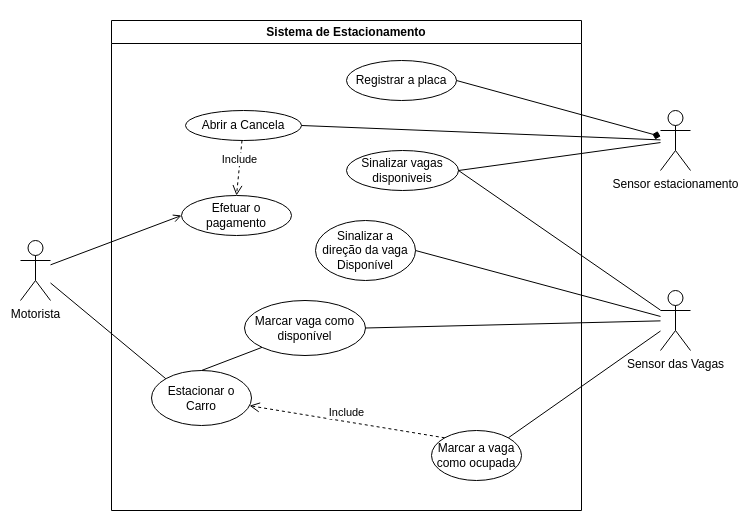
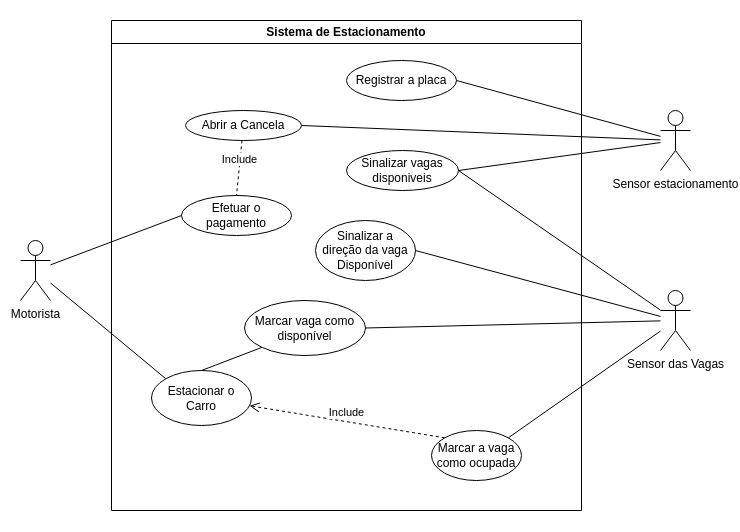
  <mxCell id="0" />
  <mxCell id="1" parent="0" />
  <mxCell id="2" value="Sistema de Estacionamento" style="swimlane;whiteSpace=wrap;html=1;" vertex="1" parent="1"><mxGeometry x="111" y="20" width="470" height="490" as="geometry" /></mxCell>
  <mxCell id="3" value="Estacionar o Carro" style="ellipse;whiteSpace=wrap;html=1;" vertex="1" parent="2"><mxGeometry x="40" y="350" width="100" height="55" as="geometry" /></mxCell>
  <mxCell id="4" value="Sinalizar vagas disponiveis" style="ellipse;whiteSpace=wrap;html=1;" vertex="1" parent="2"><mxGeometry x="235" y="130" width="112" height="40" as="geometry" /></mxCell>
  <mxCell id="5" value="Marcar a vaga como ocupada" style="ellipse;whiteSpace=wrap;html=1;" vertex="1" parent="2"><mxGeometry x="320" y="410" width="90" height="50" as="geometry" /></mxCell>
  <mxCell id="6" value="Include" style="html=1;verticalAlign=bottom;endArrow=open;dashed=1;endSize=8;curved=0;rounded=0;exitX=0;exitY=0;exitDx=0;exitDy=0;" edge="1" parent="2" source="5" target="3"><mxGeometry relative="1" as="geometry"><mxPoint x="90" y="250" as="sourcePoint" /><mxPoint x="206" y="280" as="targetPoint" /></mxGeometry></mxCell>
  <mxCell id="7" value="Marcar vaga como disponível" style="ellipse;whiteSpace=wrap;html=1;" vertex="1" parent="2"><mxGeometry x="133" y="280" width="121" height="55" as="geometry" /></mxCell>
  <mxCell id="8" value="Sinalizar a direção da vaga Disponível" style="ellipse;whiteSpace=wrap;html=1;" vertex="1" parent="2"><mxGeometry x="204" y="200" width="100" height="60" as="geometry" /></mxCell>
  <mxCell id="9" value="" style="endArrow=none;html=1;rounded=0;entryX=0;entryY=1;entryDx=0;entryDy=0;exitX=0.5;exitY=0;exitDx=0;exitDy=0;" edge="1" parent="2" source="3" target="7"><mxGeometry width="50" height="50" relative="1" as="geometry"><mxPoint x="150" y="280" as="sourcePoint" /><mxPoint x="200" y="230" as="targetPoint" /></mxGeometry></mxCell>
  <mxCell id="10" value="Registrar a placa" style="ellipse;whiteSpace=wrap;html=1;" vertex="1" parent="2"><mxGeometry x="235" y="40" width="110" height="40" as="geometry" /></mxCell>
  <mxCell id="11" value="Abrir a Cancela" style="ellipse;whiteSpace=wrap;html=1;" vertex="1" parent="2"><mxGeometry x="74" y="90" width="116" height="30" as="geometry" /></mxCell>
  <mxCell id="12" value="Efetuar o pagamento" style="ellipse;whiteSpace=wrap;html=1;" vertex="1" parent="2"><mxGeometry x="70" y="175" width="110" height="40" as="geometry" /></mxCell>
- <mxCell id="13" value="Include" style="html=1;verticalAlign=bottom;endArrow=open;dashed=1;endSize=8;curved=0;rounded=0;entryX=0.5;entryY=0;entryDx=0;entryDy=0;" edge="1" parent="2" source="11" target="12"><mxGeometry relative="1" as="geometry"><mxPoint x="290" y="290" as="sourcePoint" /><mxPoint x="210" y="290" as="targetPoint" /></mxGeometry></mxCell>
+ <mxCell id="13" value="Include" style="html=1;verticalAlign=bottom;endArrow=none;dashed=1;endSize=8;curved=0;rounded=0;entryX=0.5;entryY=0;entryDx=0;entryDy=0;" edge="1" parent="2" source="11" target="12"><mxGeometry relative="1" as="geometry"><mxPoint x="290" y="290" as="sourcePoint" /><mxPoint x="210" y="290" as="targetPoint" /></mxGeometry></mxCell>
  <mxCell id="14" value="Motorista" style="shape=umlActor;verticalLabelPosition=bottom;verticalAlign=top;html=1;outlineConnect=0;" vertex="1" parent="1"><mxGeometry x="20" y="240" width="30" height="60" as="geometry" /></mxCell>
  <mxCell id="15" value="Sensor estacionamento&lt;div&gt;&lt;br&gt;&lt;/div&gt;" style="shape=umlActor;verticalLabelPosition=bottom;verticalAlign=top;html=1;outlineConnect=0;" vertex="1" parent="1"><mxGeometry x="660" y="110" width="30" height="60" as="geometry" /></mxCell>
  <mxCell id="16" value="" style="endArrow=none;html=1;rounded=0;entryX=1;entryY=0.5;entryDx=0;entryDy=0;" edge="1" parent="1" source="21" target="4"><mxGeometry width="50" height="50" relative="1" as="geometry"><mxPoint x="650" y="130" as="sourcePoint" /><mxPoint x="380" y="290" as="targetPoint" /></mxGeometry></mxCell>
  <mxCell id="17" value="" style="endArrow=none;html=1;rounded=0;exitX=0;exitY=0;exitDx=0;exitDy=0;" edge="1" parent="1" source="3" target="14"><mxGeometry width="50" height="50" relative="1" as="geometry"><mxPoint x="330" y="340" as="sourcePoint" /><mxPoint x="380" y="290" as="targetPoint" /></mxGeometry></mxCell>
- <mxCell id="18" value="" style="endArrow=diamond;html=1;rounded=0;exitX=1;exitY=0.5;exitDx=0;exitDy=0;" edge="1" parent="1" source="10" target="15"><mxGeometry width="50" height="50" relative="1" as="geometry"><mxPoint x="330" y="340" as="sourcePoint" /><mxPoint x="380" y="290" as="targetPoint" /></mxGeometry></mxCell>
+ <mxCell id="18" value="" style="endArrow=none;html=1;rounded=0;exitX=1;exitY=0.5;exitDx=0;exitDy=0;" edge="1" parent="1" source="10" target="15"><mxGeometry width="50" height="50" relative="1" as="geometry"><mxPoint x="330" y="340" as="sourcePoint" /><mxPoint x="380" y="290" as="targetPoint" /></mxGeometry></mxCell>
  <mxCell id="19" value="" style="endArrow=none;html=1;rounded=0;exitX=1;exitY=0.5;exitDx=0;exitDy=0;" edge="1" parent="1" source="7" target="21"><mxGeometry width="50" height="50" relative="1" as="geometry"><mxPoint x="330" y="340" as="sourcePoint" /><mxPoint x="380" y="290" as="targetPoint" /></mxGeometry></mxCell>
  <mxCell id="20" value="" style="endArrow=none;html=1;rounded=0;exitX=1;exitY=0;exitDx=0;exitDy=0;" edge="1" parent="1" source="5" target="21"><mxGeometry width="50" height="50" relative="1" as="geometry"><mxPoint x="330" y="340" as="sourcePoint" /><mxPoint x="380" y="290" as="targetPoint" /></mxGeometry></mxCell>
  <mxCell id="21" value="Sensor das Vagas" style="shape=umlActor;verticalLabelPosition=bottom;verticalAlign=top;html=1;outlineConnect=0;" vertex="1" parent="1"><mxGeometry x="660" y="290" width="30" height="60" as="geometry" /></mxCell>
  <mxCell id="22" value="" style="endArrow=none;html=1;rounded=0;exitX=1;exitY=0.5;exitDx=0;exitDy=0;" edge="1" parent="1" source="4" target="15"><mxGeometry width="50" height="50" relative="1" as="geometry"><mxPoint x="330" y="340" as="sourcePoint" /><mxPoint x="380" y="290" as="targetPoint" /></mxGeometry></mxCell>
  <mxCell id="23" value="" style="endArrow=none;html=1;rounded=0;exitX=1;exitY=0.5;exitDx=0;exitDy=0;" edge="1" parent="1" source="11" target="15"><mxGeometry width="50" height="50" relative="1" as="geometry"><mxPoint x="330" y="340" as="sourcePoint" /><mxPoint x="380" y="290" as="targetPoint" /></mxGeometry></mxCell>
  <mxCell id="24" value="" style="endArrow=none;html=1;rounded=0;entryX=1;entryY=0.5;entryDx=0;entryDy=0;" edge="1" parent="1" source="21" target="8"><mxGeometry width="50" height="50" relative="1" as="geometry"><mxPoint x="330" y="340" as="sourcePoint" /><mxPoint x="380" y="290" as="targetPoint" /></mxGeometry></mxCell>
- <mxCell id="25" value="" style="endArrow=open;html=1;rounded=0;entryX=0;entryY=0.5;entryDx=0;entryDy=0;" edge="1" parent="1" source="14" target="12"><mxGeometry width="50" height="50" relative="1" as="geometry"><mxPoint x="330" y="340" as="sourcePoint" /><mxPoint x="380" y="290" as="targetPoint" /></mxGeometry></mxCell>
+ <mxCell id="25" value="" style="endArrow=none;html=1;rounded=0;entryX=0;entryY=0.5;entryDx=0;entryDy=0;" edge="1" parent="1" source="14" target="12"><mxGeometry width="50" height="50" relative="1" as="geometry"><mxPoint x="330" y="340" as="sourcePoint" /><mxPoint x="380" y="290" as="targetPoint" /></mxGeometry></mxCell>
